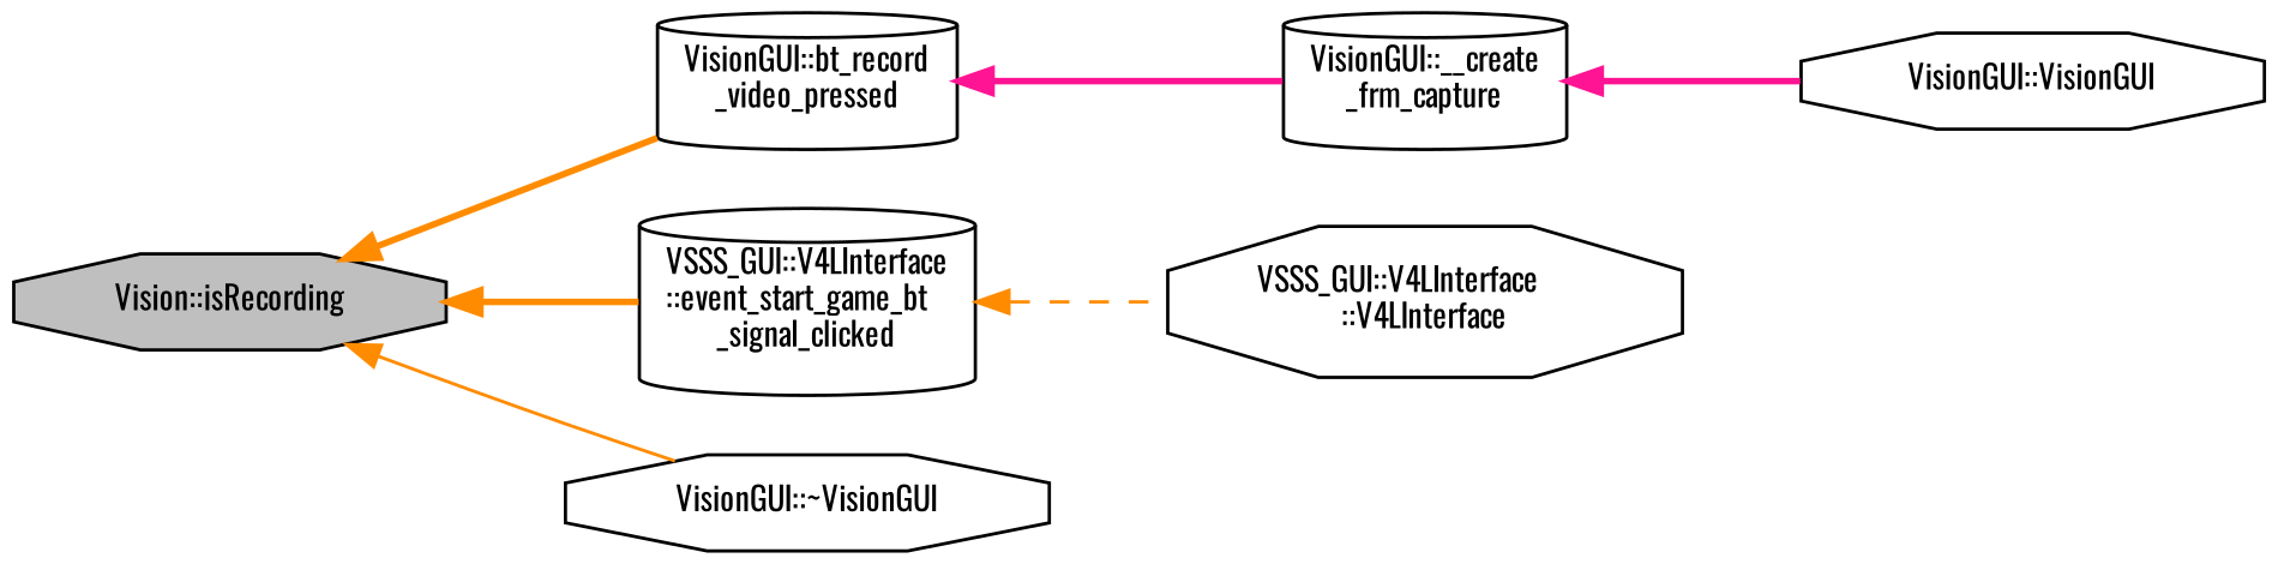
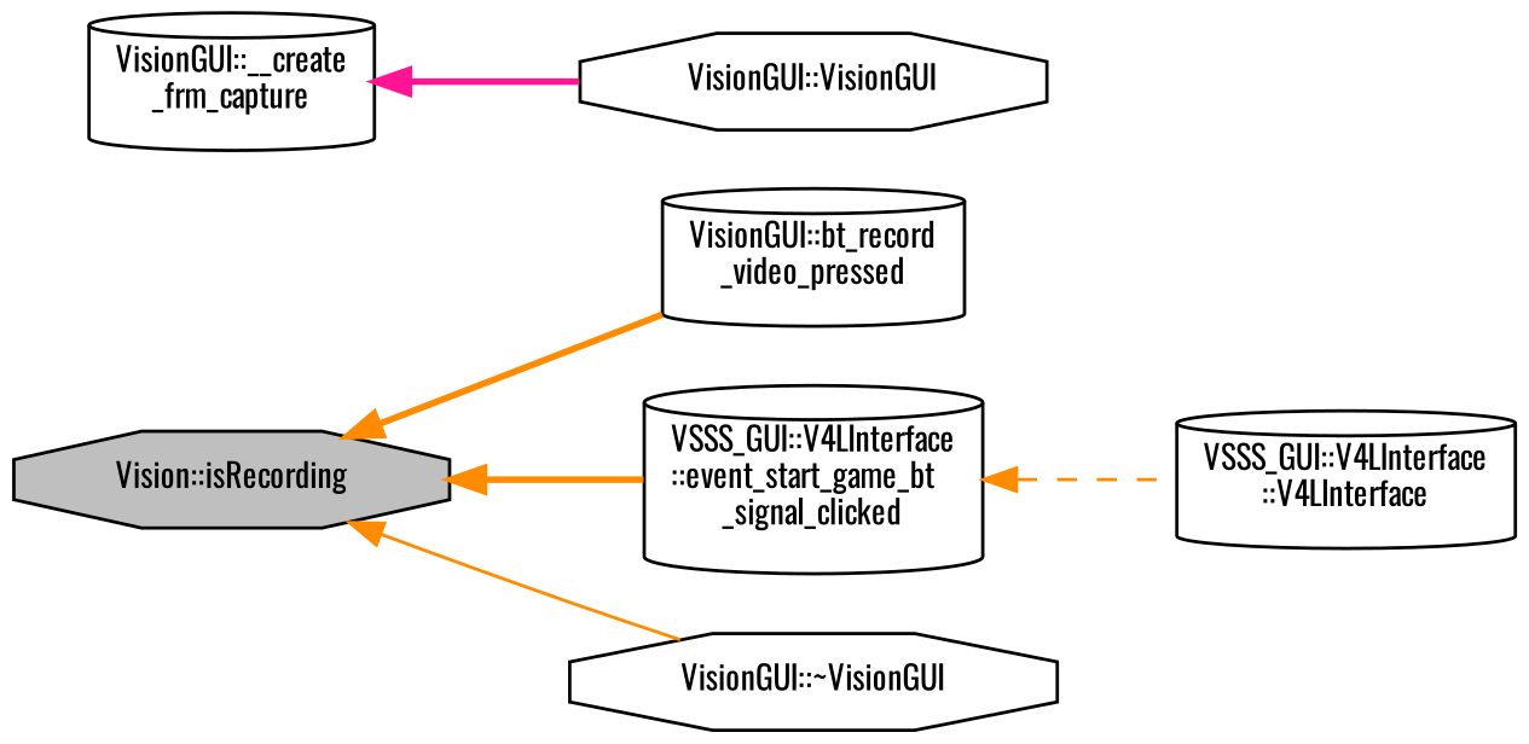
  digraph {
    fontname=Oswald
    rankdir=LR
    node [color=black fillcolor=white fontname=Oswald fontsize=10 shape=cylinder style=filled]
    edge [color=darkorange dir=back fontname=Oswald fontsize=10 labelfontname=Helvetica labelfontsize=10 style=bold]
    n1 [fillcolor=grey75 fontcolor=black height=0.2 label="Vision::isRecording" shape=octagon width=0.4]
    n2 [height=0.2 label="VisionGUI::bt_record\l_video_pressed" width=0.4]
    n3 [height=0.2 label="VSSS_GUI::V4LInterface\l::event_start_game_bt\l_signal_clicked" width=0.4]
    n4 [height=0.2 label="VisionGUI::~VisionGUI" shape=octagon width=0.4]
    n5 [height=0.2 label="VisionGUI::__create\l_frm_capture" width=0.4]
-   n6 [height=0.2 label="VSSS_GUI::V4LInterface\l::V4LInterface" shape=octagon width=0.4]
+   n6 [height=0.2 label="VSSS_GUI::V4LInterface\l::V4LInterface" width=0.4]
    n7 [height=0.2 label="VisionGUI::VisionGUI" shape=octagon width=0.4]
    n1 -> n2
    n1 -> n3
    n1 -> n4 [style=solid]
-   n2 -> n5 [color=deeppink]
    n3 -> n6 [style=dashed]
    n5 -> n7 [color=deeppink]
  }
